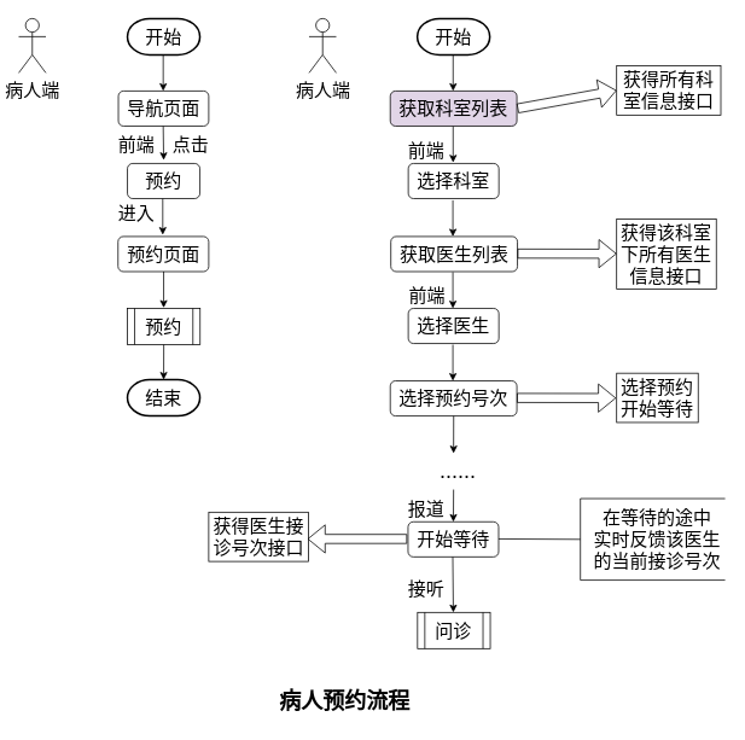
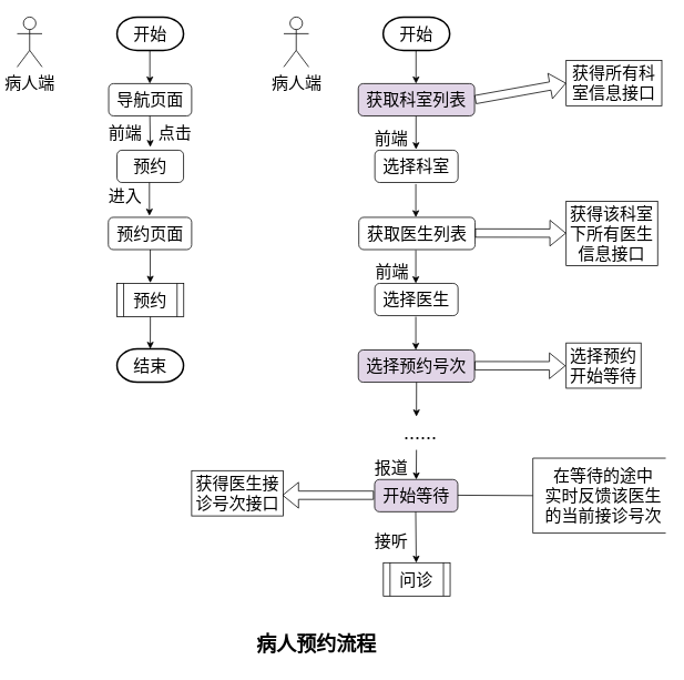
  <mxCell id="0" />
  <mxCell id="1" parent="0" />
  <mxCell id="2" value="&lt;font style=&quot;font-size: 20px;&quot;&gt;病人端&lt;/font&gt;" style="shape=umlActor;verticalLabelPosition=bottom;verticalAlign=top;html=1;outlineConnect=0;" parent="1" vertex="1"><mxGeometry x="20" y="20" width="30" height="60" as="geometry" /></mxCell>
  <mxCell id="3" value="开始" style="strokeWidth=2;html=1;shape=mxgraph.flowchart.terminator;whiteSpace=wrap;fontSize=20;" parent="1" vertex="1"><mxGeometry x="140" y="20" width="80" height="40" as="geometry" /></mxCell>
  <mxCell id="4" value="" style="endArrow=classic;html=1;fontSize=20;exitX=0.5;exitY=1;exitDx=0;exitDy=0;exitPerimeter=0;strokeWidth=1;" parent="1" edge="1"><mxGeometry width="50" height="50" relative="1" as="geometry"><mxPoint x="179.5" y="60" as="sourcePoint" /><mxPoint x="179.5" y="100" as="targetPoint" /></mxGeometry></mxCell>
  <mxCell id="5" value="导航页面" style="rounded=1;whiteSpace=wrap;html=1;fontSize=20;" parent="1" vertex="1"><mxGeometry x="130" y="100" width="99.75" height="38.75" as="geometry" /></mxCell>
  <mxCell id="6" value="" style="endArrow=classic;html=1;fontSize=20;exitX=0.5;exitY=1;exitDx=0;exitDy=0;exitPerimeter=0;strokeWidth=1;entryX=0.5;entryY=0;entryDx=0;entryDy=0;" parent="1" edge="1"><mxGeometry width="50" height="50" relative="1" as="geometry"><mxPoint x="179.5" y="138.75" as="sourcePoint" /><mxPoint x="180" y="176.25" as="targetPoint" /></mxGeometry></mxCell>
  <mxCell id="7" value="前端" style="text;html=1;strokeColor=none;fillColor=none;align=center;verticalAlign=middle;whiteSpace=wrap;rounded=0;fontSize=20;" parent="1" vertex="1"><mxGeometry x="120" y="143.75" width="60" height="30" as="geometry" /></mxCell>
  <mxCell id="8" value="点击" style="text;html=1;strokeColor=none;fillColor=none;align=center;verticalAlign=middle;whiteSpace=wrap;rounded=0;fontSize=20;" parent="1" vertex="1"><mxGeometry x="180" y="143.75" width="60" height="30" as="geometry" /></mxCell>
  <mxCell id="9" value="预约" style="rounded=1;whiteSpace=wrap;html=1;fontSize=20;" parent="1" vertex="1"><mxGeometry x="140" y="180" width="80" height="38.75" as="geometry" /></mxCell>
  <mxCell id="10" value="" style="endArrow=classic;html=1;fontSize=20;exitX=0.5;exitY=1;exitDx=0;exitDy=0;exitPerimeter=0;strokeWidth=1;" parent="1" edge="1"><mxGeometry width="50" height="50" relative="1" as="geometry"><mxPoint x="179" y="218.75" as="sourcePoint" /><mxPoint x="179" y="258.75" as="targetPoint" /></mxGeometry></mxCell>
  <mxCell id="11" value="预约页面" style="rounded=1;whiteSpace=wrap;html=1;fontSize=20;" parent="1" vertex="1"><mxGeometry x="129.63" y="260.63" width="100.12" height="38.75" as="geometry" /></mxCell>
  <mxCell id="12" value="进入" style="text;html=1;strokeColor=none;fillColor=none;align=center;verticalAlign=middle;whiteSpace=wrap;rounded=0;fontSize=20;" parent="1" vertex="1"><mxGeometry x="120" y="218.75" width="60" height="30" as="geometry" /></mxCell>
  <mxCell id="13" value="" style="endArrow=classic;html=1;fontSize=20;exitX=0.5;exitY=1;exitDx=0;exitDy=0;exitPerimeter=0;strokeWidth=1;" parent="1" edge="1"><mxGeometry width="50" height="50" relative="1" as="geometry"><mxPoint x="180" y="299.38" as="sourcePoint" /><mxPoint x="180" y="339.38" as="targetPoint" /></mxGeometry></mxCell>
  <mxCell id="14" value="&lt;span style=&quot;font-size: 20px;&quot;&gt;预约&lt;/span&gt;" style="shape=process;whiteSpace=wrap;html=1;backgroundOutline=1;" parent="1" vertex="1"><mxGeometry x="140" y="340" width="80.25" height="40" as="geometry" /></mxCell>
  <mxCell id="15" value="" style="endArrow=classic;html=1;fontSize=20;strokeWidth=1;entryX=0.5;entryY=0;entryDx=0;entryDy=0;entryPerimeter=0;exitX=0.5;exitY=1;exitDx=0;exitDy=0;" parent="1" source="14" target="16" edge="1"><mxGeometry width="50" height="50" relative="1" as="geometry"><mxPoint x="280" y="410" as="sourcePoint" /><mxPoint x="250" y="410" as="targetPoint" /></mxGeometry></mxCell>
  <mxCell id="16" value="结束" style="strokeWidth=2;html=1;shape=mxgraph.flowchart.terminator;whiteSpace=wrap;fontSize=20;" parent="1" vertex="1"><mxGeometry x="140" y="418.75" width="80" height="40" as="geometry" /></mxCell>
  <mxCell id="17" value="&lt;font style=&quot;font-size: 20px;&quot;&gt;病人端&lt;/font&gt;" style="shape=umlActor;verticalLabelPosition=bottom;verticalAlign=top;html=1;outlineConnect=0;" parent="1" vertex="1"><mxGeometry x="340.5" y="20" width="30" height="60" as="geometry" /></mxCell>
  <mxCell id="18" value="开始" style="strokeWidth=2;html=1;shape=mxgraph.flowchart.terminator;whiteSpace=wrap;fontSize=20;" parent="1" vertex="1"><mxGeometry x="460" y="20" width="80" height="40" as="geometry" /></mxCell>
  <mxCell id="19" value="" style="endArrow=classic;html=1;fontSize=20;exitX=0.5;exitY=1;exitDx=0;exitDy=0;exitPerimeter=0;strokeWidth=1;" parent="1" edge="1"><mxGeometry width="50" height="50" relative="1" as="geometry"><mxPoint x="499.5" y="60" as="sourcePoint" /><mxPoint x="499.5" y="100" as="targetPoint" /></mxGeometry></mxCell>
  <mxCell id="20" value="获取科室列表" style="rounded=1;whiteSpace=wrap;html=1;fontSize=20;fillColor=#e1d5e7;" parent="1" vertex="1"><mxGeometry x="430.13" y="100" width="139.75" height="38.75" as="geometry" /></mxCell>
  <mxCell id="21" value="" style="shape=flexArrow;endArrow=classic;html=1;exitX=1;exitY=0.5;exitDx=0;exitDy=0;entryX=0;entryY=0.5;entryDx=0;entryDy=0;" parent="1" target="22" edge="1"><mxGeometry width="50" height="50" relative="1" as="geometry"><mxPoint x="570.5" y="119.25" as="sourcePoint" /><mxPoint x="715.5" y="118.875" as="targetPoint" /></mxGeometry></mxCell>
  <mxCell id="22" value="&lt;font style=&quot;font-size: 20px;&quot;&gt;获得所有科室信息接口&lt;/font&gt;" style="rounded=0;whiteSpace=wrap;html=1;fillColor=none;" parent="1" vertex="1"><mxGeometry x="680" y="72.19" width="115" height="54.37" as="geometry" /></mxCell>
  <mxCell id="23" value="" style="endArrow=classic;html=1;fontSize=20;exitX=0.5;exitY=1;exitDx=0;exitDy=0;exitPerimeter=0;strokeWidth=1;" parent="1" edge="1"><mxGeometry width="50" height="50" relative="1" as="geometry"><mxPoint x="499.5" y="139" as="sourcePoint" /><mxPoint x="499.5" y="179" as="targetPoint" /></mxGeometry></mxCell>
  <mxCell id="24" value="选择科室" style="rounded=1;whiteSpace=wrap;html=1;fontSize=20;" parent="1" vertex="1"><mxGeometry x="450.01" y="180" width="100" height="38.75" as="geometry" /></mxCell>
  <mxCell id="25" value="前端" style="text;html=1;strokeColor=none;fillColor=none;align=center;verticalAlign=middle;whiteSpace=wrap;rounded=0;fontSize=20;" parent="1" vertex="1"><mxGeometry x="440.25" y="150" width="60" height="30" as="geometry" /></mxCell>
  <mxCell id="26" value="" style="endArrow=classic;html=1;fontSize=20;exitX=0.5;exitY=1;exitDx=0;exitDy=0;exitPerimeter=0;strokeWidth=1;" parent="1" edge="1"><mxGeometry width="50" height="50" relative="1" as="geometry"><mxPoint x="499.25" y="220.63" as="sourcePoint" /><mxPoint x="499.25" y="260.63" as="targetPoint" /></mxGeometry></mxCell>
  <mxCell id="27" value="获取医生列表" style="rounded=1;whiteSpace=wrap;html=1;fontSize=20;" parent="1" vertex="1"><mxGeometry x="430.75" y="260.63" width="139.75" height="38.75" as="geometry" /></mxCell>
  <mxCell id="28" value="" style="shape=flexArrow;endArrow=classic;html=1;exitX=1;exitY=0.5;exitDx=0;exitDy=0;entryX=0;entryY=0.5;entryDx=0;entryDy=0;" parent="1" edge="1"><mxGeometry width="50" height="50" relative="1" as="geometry"><mxPoint x="570.5" y="279.5" as="sourcePoint" /><mxPoint x="680" y="279.625" as="targetPoint" /></mxGeometry></mxCell>
  <mxCell id="29" value="&lt;font style=&quot;font-size: 20px;&quot;&gt;获得该科室下所有医生信息接口&lt;/font&gt;" style="rounded=0;whiteSpace=wrap;html=1;fillColor=none;" parent="1" vertex="1"><mxGeometry x="680" y="241.42" width="110" height="77.18" as="geometry" /></mxCell>
  <mxCell id="30" value="" style="endArrow=classic;html=1;fontSize=20;exitX=0.5;exitY=1;exitDx=0;exitDy=0;exitPerimeter=0;strokeWidth=1;" parent="1" edge="1"><mxGeometry width="50" height="50" relative="1" as="geometry"><mxPoint x="499.25" y="300" as="sourcePoint" /><mxPoint x="499.25" y="340" as="targetPoint" /></mxGeometry></mxCell>
  <mxCell id="31" value="选择医生" style="rounded=1;whiteSpace=wrap;html=1;fontSize=20;" parent="1" vertex="1"><mxGeometry x="450" y="340" width="100" height="38.75" as="geometry" /></mxCell>
  <mxCell id="32" value="前端" style="text;html=1;strokeColor=none;fillColor=none;align=center;verticalAlign=middle;whiteSpace=wrap;rounded=0;fontSize=20;" parent="1" vertex="1"><mxGeometry x="440.5" y="310" width="60" height="30" as="geometry" /></mxCell>
  <mxCell id="33" value="" style="endArrow=classic;html=1;fontSize=20;exitX=0.5;exitY=1;exitDx=0;exitDy=0;exitPerimeter=0;strokeWidth=1;" parent="1" edge="1"><mxGeometry width="50" height="50" relative="1" as="geometry"><mxPoint x="499.25" y="380" as="sourcePoint" /><mxPoint x="499.25" y="420" as="targetPoint" /></mxGeometry></mxCell>
- <mxCell id="34" value="选择预约号次" style="rounded=1;whiteSpace=wrap;html=1;fontSize=20;" parent="1" vertex="1"><mxGeometry x="430.13" y="420" width="139.75" height="38.75" as="geometry" /></mxCell>
+ <mxCell id="34" value="选择预约号次" style="rounded=1;whiteSpace=wrap;html=1;fontSize=20;fillColor=#e1d5e7;" parent="1" vertex="1"><mxGeometry x="430.13" y="420" width="139.75" height="38.75" as="geometry" /></mxCell>
  <mxCell id="35" value="" style="shape=flexArrow;endArrow=classic;html=1;exitX=1;exitY=0.5;exitDx=0;exitDy=0;entryX=0;entryY=0.5;entryDx=0;entryDy=0;" parent="1" edge="1"><mxGeometry width="50" height="50" relative="1" as="geometry"><mxPoint x="569.88" y="438.88" as="sourcePoint" /><mxPoint x="679.38" y="439.005" as="targetPoint" /></mxGeometry></mxCell>
  <mxCell id="36" value="&lt;font style=&quot;font-size: 20px;&quot;&gt;选择预约&lt;br&gt;开始等待&lt;/font&gt;" style="rounded=0;whiteSpace=wrap;html=1;fillColor=none;" parent="1" vertex="1"><mxGeometry x="680" y="411.57" width="90" height="54.37" as="geometry" /></mxCell>
  <mxCell id="37" value="" style="endArrow=classic;html=1;fontSize=20;exitX=0.5;exitY=1;exitDx=0;exitDy=0;exitPerimeter=0;strokeWidth=1;" parent="1" edge="1"><mxGeometry width="50" height="50" relative="1" as="geometry"><mxPoint x="500.13" y="458.75" as="sourcePoint" /><mxPoint x="500" y="500" as="targetPoint" /></mxGeometry></mxCell>
- <mxCell id="38" value="开始等待" style="rounded=1;whiteSpace=wrap;html=1;fontSize=20;" parent="1" vertex="1"><mxGeometry x="449.75" y="575.63" width="100" height="38.75" as="geometry" /></mxCell>
+ <mxCell id="38" value="开始等待" style="rounded=1;whiteSpace=wrap;html=1;fontSize=20;fillColor=#e1d5e7;" parent="1" vertex="1"><mxGeometry x="449.75" y="575.63" width="100" height="38.75" as="geometry" /></mxCell>
  <mxCell id="39" value="" style="strokeWidth=1;html=1;shape=mxgraph.flowchart.annotation_1;align=left;pointerEvents=1;fontSize=20;" parent="1" vertex="1"><mxGeometry x="640" y="550" width="159.75" height="90.01" as="geometry" /></mxCell>
  <mxCell id="40" value="" style="endArrow=none;html=1;strokeWidth=1;fontSize=20;entryX=1;entryY=0.5;entryDx=0;entryDy=0;exitX=0;exitY=0.5;exitDx=0;exitDy=0;exitPerimeter=0;" parent="1" source="39" edge="1"><mxGeometry width="50" height="50" relative="1" as="geometry"><mxPoint x="580.5" y="595.13" as="sourcePoint" /><mxPoint x="549.75" y="594.51" as="targetPoint" /></mxGeometry></mxCell>
  <mxCell id="41" value="在等待的途中&lt;br&gt;实时反馈该医生的当前接诊号次" style="text;html=1;strokeColor=none;fillColor=none;align=center;verticalAlign=middle;whiteSpace=wrap;rounded=0;strokeWidth=1;fontSize=20;" parent="1" vertex="1"><mxGeometry x="649.75" y="558.45" width="150" height="73.12" as="geometry" /></mxCell>
  <mxCell id="42" value="" style="shape=flexArrow;endArrow=classic;html=1;exitX=1;exitY=0.5;exitDx=0;exitDy=0;" parent="1" edge="1"><mxGeometry width="50" height="50" relative="1" as="geometry"><mxPoint x="448.75" y="594.51" as="sourcePoint" /><mxPoint x="338.75" y="594.51" as="targetPoint" /></mxGeometry></mxCell>
  <mxCell id="43" value="&lt;font style=&quot;font-size: 20px;&quot;&gt;获得医生接诊号次接口&lt;/font&gt;" style="rounded=0;whiteSpace=wrap;html=1;fillColor=none;" parent="1" vertex="1"><mxGeometry x="229.75" y="565.01" width="110" height="54.37" as="geometry" /></mxCell>
  <mxCell id="44" value="" style="endArrow=classic;html=1;fontSize=20;exitX=0.5;exitY=1;exitDx=0;exitDy=0;exitPerimeter=0;strokeWidth=1;" parent="1" edge="1"><mxGeometry width="50" height="50" relative="1" as="geometry"><mxPoint x="499.13" y="614.38" as="sourcePoint" /><mxPoint x="499.75" y="675.63" as="targetPoint" /></mxGeometry></mxCell>
  <mxCell id="45" value="接听" style="text;html=1;strokeColor=none;fillColor=none;align=center;verticalAlign=middle;whiteSpace=wrap;rounded=0;fontSize=20;" parent="1" vertex="1"><mxGeometry x="440" y="634.38" width="60" height="30" as="geometry" /></mxCell>
  <mxCell id="46" value="&lt;font style=&quot;font-size: 20px;&quot;&gt;问诊&lt;/font&gt;" style="shape=process;whiteSpace=wrap;html=1;backgroundOutline=1;" parent="1" vertex="1"><mxGeometry x="460.25" y="675.63" width="80.25" height="40" as="geometry" /></mxCell>
  <mxCell id="47" value="病人预约流程" style="text;html=1;strokeColor=none;fillColor=none;align=center;verticalAlign=middle;whiteSpace=wrap;rounded=0;fontSize=24;fontStyle=1" parent="1" vertex="1"><mxGeometry x="300.25" y="755" width="160" height="40" as="geometry" /></mxCell>
  <mxCell id="48" value="......" style="text;html=1;strokeColor=none;fillColor=none;align=center;verticalAlign=middle;whiteSpace=wrap;rounded=0;fontSize=24;" parent="1" vertex="1"><mxGeometry x="470" y="500" width="70" height="40" as="geometry" /></mxCell>
  <mxCell id="49" value="" style="endArrow=classic;html=1;fontSize=20;exitX=0.5;exitY=1;exitDx=0;exitDy=0;exitPerimeter=0;strokeWidth=1;entryX=0.5;entryY=0;entryDx=0;entryDy=0;" parent="1" target="38" edge="1"><mxGeometry width="50" height="50" relative="1" as="geometry"><mxPoint x="500.01" y="540" as="sourcePoint" /><mxPoint x="570" y="550" as="targetPoint" /></mxGeometry></mxCell>
  <mxCell id="50" value="报道" style="text;html=1;strokeColor=none;fillColor=none;align=center;verticalAlign=middle;whiteSpace=wrap;rounded=0;fontSize=20;" parent="1" vertex="1"><mxGeometry x="440" y="545.63" width="60" height="30" as="geometry" /></mxCell>
